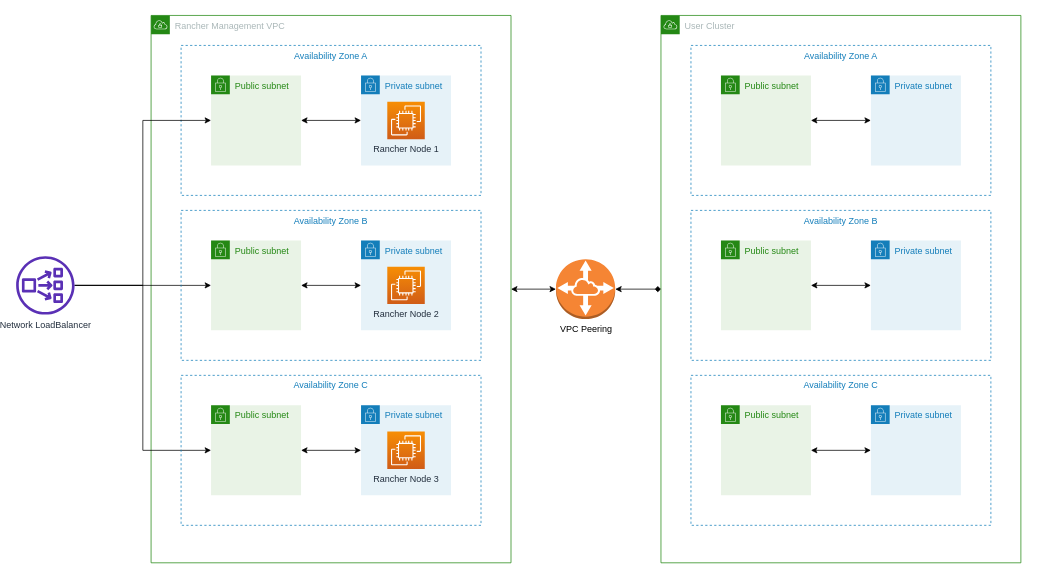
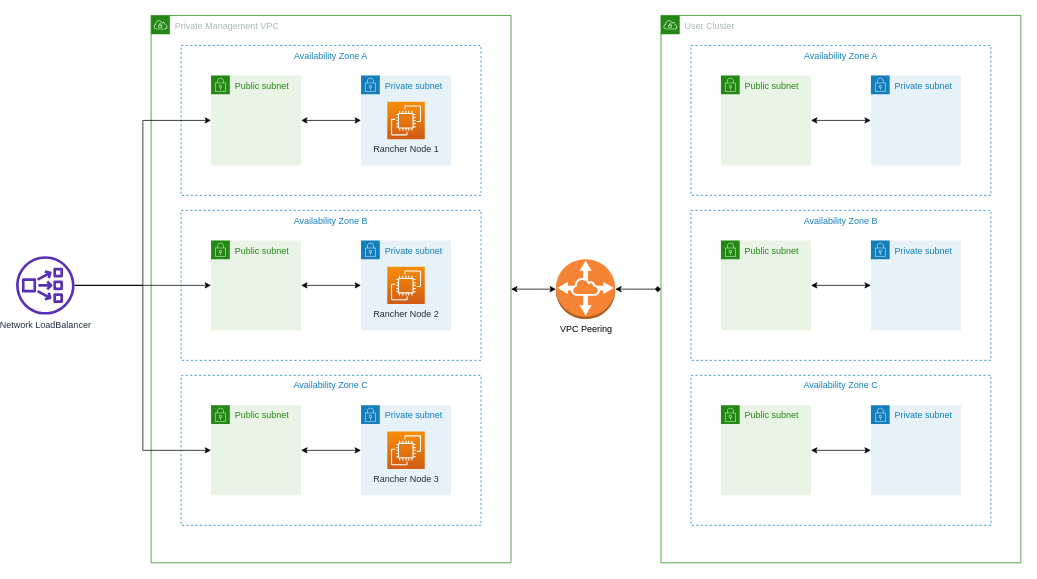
  <mxCell id="0" />
  <mxCell id="1" parent="0" />
  <mxCell id="2" style="edgeStyle=orthogonalEdgeStyle;rounded=0;orthogonalLoop=1;jettySize=auto;html=1;entryX=0;entryY=0.5;entryDx=0;entryDy=0;entryPerimeter=0;startArrow=classic;startFill=1;" edge="1" parent="1" source="3" target="37"><mxGeometry relative="1" as="geometry" /></mxCell>
- <mxCell id="3" value="Rancher Management VPC" style="points=[[0,0],[0.25,0],[0.5,0],[0.75,0],[1,0],[1,0.25],[1,0.5],[1,0.75],[1,1],[0.75,1],[0.5,1],[0.25,1],[0,1],[0,0.75],[0,0.5],[0,0.25]];outlineConnect=0;gradientColor=none;html=1;whiteSpace=wrap;fontSize=12;fontStyle=0;shape=mxgraph.aws4.group;grIcon=mxgraph.aws4.group_vpc;strokeColor=#248814;fillColor=none;verticalAlign=top;align=left;spacingLeft=30;fontColor=#AAB7B8;dashed=0;" vertex="1" parent="1"><mxGeometry x="200" y="20" width="480" height="730" as="geometry" /></mxCell>
+ <mxCell id="3" value="Private Management VPC" style="points=[[0,0],[0.25,0],[0.5,0],[0.75,0],[1,0],[1,0.25],[1,0.5],[1,0.75],[1,1],[0.75,1],[0.5,1],[0.25,1],[0,1],[0,0.75],[0,0.5],[0,0.25]];outlineConnect=0;gradientColor=none;html=1;whiteSpace=wrap;fontSize=12;fontStyle=0;shape=mxgraph.aws4.group;grIcon=mxgraph.aws4.group_vpc;strokeColor=#248814;fillColor=none;verticalAlign=top;align=left;spacingLeft=30;fontColor=#AAB7B8;dashed=0;" vertex="1" parent="1"><mxGeometry x="200" y="20" width="480" height="730" as="geometry" /></mxCell>
  <mxCell id="4" value="Availability Zone A" style="fillColor=none;strokeColor=#147EBA;dashed=1;verticalAlign=top;fontStyle=0;fontColor=#147EBA;" vertex="1" parent="1"><mxGeometry x="240" y="60" width="400" height="200" as="geometry" /></mxCell>
  <mxCell id="5" value="Private subnet" style="points=[[0,0],[0.25,0],[0.5,0],[0.75,0],[1,0],[1,0.25],[1,0.5],[1,0.75],[1,1],[0.75,1],[0.5,1],[0.25,1],[0,1],[0,0.75],[0,0.5],[0,0.25]];outlineConnect=0;gradientColor=none;html=1;whiteSpace=wrap;fontSize=12;fontStyle=0;shape=mxgraph.aws4.group;grIcon=mxgraph.aws4.group_security_group;grStroke=0;strokeColor=#147EBA;fillColor=#E6F2F8;verticalAlign=top;align=left;spacingLeft=30;fontColor=#147EBA;dashed=0;" vertex="1" parent="1"><mxGeometry x="480" y="100" width="120" height="120" as="geometry" /></mxCell>
  <mxCell id="6" value="Rancher Node 1" style="outlineConnect=0;fontColor=#232F3E;gradientColor=#F78E04;gradientDirection=north;fillColor=#D05C17;strokeColor=#ffffff;dashed=0;verticalLabelPosition=bottom;verticalAlign=top;align=center;html=1;fontSize=12;fontStyle=0;aspect=fixed;shape=mxgraph.aws4.resourceIcon;resIcon=mxgraph.aws4.ec2;" vertex="1" parent="1"><mxGeometry x="515" y="135" width="50" height="50" as="geometry" /></mxCell>
  <mxCell id="7" style="edgeStyle=orthogonalEdgeStyle;rounded=0;orthogonalLoop=1;jettySize=auto;html=1;startArrow=classic;startFill=1;" edge="1" parent="1" source="8" target="5"><mxGeometry relative="1" as="geometry" /></mxCell>
  <mxCell id="8" value="Public subnet" style="points=[[0,0],[0.25,0],[0.5,0],[0.75,0],[1,0],[1,0.25],[1,0.5],[1,0.75],[1,1],[0.75,1],[0.5,1],[0.25,1],[0,1],[0,0.75],[0,0.5],[0,0.25]];outlineConnect=0;gradientColor=none;html=1;whiteSpace=wrap;fontSize=12;fontStyle=0;shape=mxgraph.aws4.group;grIcon=mxgraph.aws4.group_security_group;grStroke=0;strokeColor=#248814;fillColor=#E9F3E6;verticalAlign=top;align=left;spacingLeft=30;fontColor=#248814;dashed=0;" vertex="1" parent="1"><mxGeometry x="280" y="100" width="120" height="120" as="geometry" /></mxCell>
  <mxCell id="9" style="edgeStyle=orthogonalEdgeStyle;rounded=0;orthogonalLoop=1;jettySize=auto;html=1;entryX=0;entryY=0.5;entryDx=0;entryDy=0;" edge="1" parent="1" source="12" target="8"><mxGeometry relative="1" as="geometry" /></mxCell>
  <mxCell id="10" style="edgeStyle=orthogonalEdgeStyle;rounded=0;orthogonalLoop=1;jettySize=auto;html=1;" edge="1" parent="1" source="12" target="17"><mxGeometry relative="1" as="geometry" /></mxCell>
  <mxCell id="11" style="edgeStyle=orthogonalEdgeStyle;rounded=0;orthogonalLoop=1;jettySize=auto;html=1;entryX=0;entryY=0.5;entryDx=0;entryDy=0;" edge="1" parent="1" source="12" target="22"><mxGeometry relative="1" as="geometry" /></mxCell>
  <mxCell id="12" value="Network LoadBalancer" style="outlineConnect=0;fontColor=#232F3E;gradientColor=none;fillColor=#5A30B5;strokeColor=none;dashed=0;verticalLabelPosition=bottom;verticalAlign=top;align=center;html=1;fontSize=12;fontStyle=0;aspect=fixed;pointerEvents=1;shape=mxgraph.aws4.network_load_balancer;" vertex="1" parent="1"><mxGeometry x="20" y="341" width="78" height="78" as="geometry" /></mxCell>
  <mxCell id="13" value="Availability Zone B" style="fillColor=none;strokeColor=#147EBA;dashed=1;verticalAlign=top;fontStyle=0;fontColor=#147EBA;" vertex="1" parent="1"><mxGeometry x="240" y="280" width="400" height="200" as="geometry" /></mxCell>
  <mxCell id="14" value="Private subnet" style="points=[[0,0],[0.25,0],[0.5,0],[0.75,0],[1,0],[1,0.25],[1,0.5],[1,0.75],[1,1],[0.75,1],[0.5,1],[0.25,1],[0,1],[0,0.75],[0,0.5],[0,0.25]];outlineConnect=0;gradientColor=none;html=1;whiteSpace=wrap;fontSize=12;fontStyle=0;shape=mxgraph.aws4.group;grIcon=mxgraph.aws4.group_security_group;grStroke=0;strokeColor=#147EBA;fillColor=#E6F2F8;verticalAlign=top;align=left;spacingLeft=30;fontColor=#147EBA;dashed=0;" vertex="1" parent="1"><mxGeometry x="480" y="320" width="120" height="120" as="geometry" /></mxCell>
  <mxCell id="15" value="Rancher Node 2" style="outlineConnect=0;fontColor=#232F3E;gradientColor=#F78E04;gradientDirection=north;fillColor=#D05C17;strokeColor=#ffffff;dashed=0;verticalLabelPosition=bottom;verticalAlign=top;align=center;html=1;fontSize=12;fontStyle=0;aspect=fixed;shape=mxgraph.aws4.resourceIcon;resIcon=mxgraph.aws4.ec2;" vertex="1" parent="1"><mxGeometry x="515" y="355" width="50" height="50" as="geometry" /></mxCell>
  <mxCell id="16" style="edgeStyle=orthogonalEdgeStyle;rounded=0;orthogonalLoop=1;jettySize=auto;html=1;exitX=1;exitY=0.5;exitDx=0;exitDy=0;entryX=0;entryY=0.5;entryDx=0;entryDy=0;startArrow=classic;startFill=1;" edge="1" parent="1" source="17" target="14"><mxGeometry relative="1" as="geometry" /></mxCell>
  <mxCell id="17" value="Public subnet" style="points=[[0,0],[0.25,0],[0.5,0],[0.75,0],[1,0],[1,0.25],[1,0.5],[1,0.75],[1,1],[0.75,1],[0.5,1],[0.25,1],[0,1],[0,0.75],[0,0.5],[0,0.25]];outlineConnect=0;gradientColor=none;html=1;whiteSpace=wrap;fontSize=12;fontStyle=0;shape=mxgraph.aws4.group;grIcon=mxgraph.aws4.group_security_group;grStroke=0;strokeColor=#248814;fillColor=#E9F3E6;verticalAlign=top;align=left;spacingLeft=30;fontColor=#248814;dashed=0;" vertex="1" parent="1"><mxGeometry x="280" y="320" width="120" height="120" as="geometry" /></mxCell>
  <mxCell id="18" value="Availability Zone C" style="fillColor=none;strokeColor=#147EBA;dashed=1;verticalAlign=top;fontStyle=0;fontColor=#147EBA;" vertex="1" parent="1"><mxGeometry x="240" y="500" width="400" height="200" as="geometry" /></mxCell>
  <mxCell id="19" value="Private subnet" style="points=[[0,0],[0.25,0],[0.5,0],[0.75,0],[1,0],[1,0.25],[1,0.5],[1,0.75],[1,1],[0.75,1],[0.5,1],[0.25,1],[0,1],[0,0.75],[0,0.5],[0,0.25]];outlineConnect=0;gradientColor=none;html=1;whiteSpace=wrap;fontSize=12;fontStyle=0;shape=mxgraph.aws4.group;grIcon=mxgraph.aws4.group_security_group;grStroke=0;strokeColor=#147EBA;fillColor=#E6F2F8;verticalAlign=top;align=left;spacingLeft=30;fontColor=#147EBA;dashed=0;" vertex="1" parent="1"><mxGeometry x="480" y="540" width="120" height="120" as="geometry" /></mxCell>
  <mxCell id="20" value="Rancher Node 3" style="outlineConnect=0;fontColor=#232F3E;gradientColor=#F78E04;gradientDirection=north;fillColor=#D05C17;strokeColor=#ffffff;dashed=0;verticalLabelPosition=bottom;verticalAlign=top;align=center;html=1;fontSize=12;fontStyle=0;aspect=fixed;shape=mxgraph.aws4.resourceIcon;resIcon=mxgraph.aws4.ec2;" vertex="1" parent="1"><mxGeometry x="515" y="575" width="50" height="50" as="geometry" /></mxCell>
  <mxCell id="21" style="edgeStyle=orthogonalEdgeStyle;rounded=0;orthogonalLoop=1;jettySize=auto;html=1;exitX=1;exitY=0.5;exitDx=0;exitDy=0;startArrow=classic;startFill=1;" edge="1" parent="1" source="22" target="19"><mxGeometry relative="1" as="geometry" /></mxCell>
  <mxCell id="22" value="Public subnet" style="points=[[0,0],[0.25,0],[0.5,0],[0.75,0],[1,0],[1,0.25],[1,0.5],[1,0.75],[1,1],[0.75,1],[0.5,1],[0.25,1],[0,1],[0,0.75],[0,0.5],[0,0.25]];outlineConnect=0;gradientColor=none;html=1;whiteSpace=wrap;fontSize=12;fontStyle=0;shape=mxgraph.aws4.group;grIcon=mxgraph.aws4.group_security_group;grStroke=0;strokeColor=#248814;fillColor=#E9F3E6;verticalAlign=top;align=left;spacingLeft=30;fontColor=#248814;dashed=0;" vertex="1" parent="1"><mxGeometry x="280" y="540" width="120" height="120" as="geometry" /></mxCell>
  <mxCell id="23" value="User Cluster" style="points=[[0,0],[0.25,0],[0.5,0],[0.75,0],[1,0],[1,0.25],[1,0.5],[1,0.75],[1,1],[0.75,1],[0.5,1],[0.25,1],[0,1],[0,0.75],[0,0.5],[0,0.25]];outlineConnect=0;gradientColor=none;html=1;whiteSpace=wrap;fontSize=12;fontStyle=0;shape=mxgraph.aws4.group;grIcon=mxgraph.aws4.group_vpc;strokeColor=#248814;fillColor=none;verticalAlign=top;align=left;spacingLeft=30;fontColor=#AAB7B8;dashed=0;" vertex="1" parent="1"><mxGeometry x="880" y="20" width="480" height="730" as="geometry" /></mxCell>
  <mxCell id="24" value="Availability Zone A" style="fillColor=none;strokeColor=#147EBA;dashed=1;verticalAlign=top;fontStyle=0;fontColor=#147EBA;" vertex="1" parent="1"><mxGeometry x="920" y="60" width="400" height="200" as="geometry" /></mxCell>
  <mxCell id="25" value="Private subnet" style="points=[[0,0],[0.25,0],[0.5,0],[0.75,0],[1,0],[1,0.25],[1,0.5],[1,0.75],[1,1],[0.75,1],[0.5,1],[0.25,1],[0,1],[0,0.75],[0,0.5],[0,0.25]];outlineConnect=0;gradientColor=none;html=1;whiteSpace=wrap;fontSize=12;fontStyle=0;shape=mxgraph.aws4.group;grIcon=mxgraph.aws4.group_security_group;grStroke=0;strokeColor=#147EBA;fillColor=#E6F2F8;verticalAlign=top;align=left;spacingLeft=30;fontColor=#147EBA;dashed=0;" vertex="1" parent="1"><mxGeometry x="1160" y="100" width="120" height="120" as="geometry" /></mxCell>
  <mxCell id="26" style="edgeStyle=orthogonalEdgeStyle;rounded=0;orthogonalLoop=1;jettySize=auto;html=1;startArrow=classic;startFill=1;" edge="1" parent="1" source="27" target="25"><mxGeometry relative="1" as="geometry" /></mxCell>
  <mxCell id="27" value="Public subnet" style="points=[[0,0],[0.25,0],[0.5,0],[0.75,0],[1,0],[1,0.25],[1,0.5],[1,0.75],[1,1],[0.75,1],[0.5,1],[0.25,1],[0,1],[0,0.75],[0,0.5],[0,0.25]];outlineConnect=0;gradientColor=none;html=1;whiteSpace=wrap;fontSize=12;fontStyle=0;shape=mxgraph.aws4.group;grIcon=mxgraph.aws4.group_security_group;grStroke=0;strokeColor=#248814;fillColor=#E9F3E6;verticalAlign=top;align=left;spacingLeft=30;fontColor=#248814;dashed=0;" vertex="1" parent="1"><mxGeometry x="960" y="100" width="120" height="120" as="geometry" /></mxCell>
  <mxCell id="28" value="Availability Zone B" style="fillColor=none;strokeColor=#147EBA;dashed=1;verticalAlign=top;fontStyle=0;fontColor=#147EBA;" vertex="1" parent="1"><mxGeometry x="920" y="280" width="400" height="200" as="geometry" /></mxCell>
  <mxCell id="29" value="Private subnet" style="points=[[0,0],[0.25,0],[0.5,0],[0.75,0],[1,0],[1,0.25],[1,0.5],[1,0.75],[1,1],[0.75,1],[0.5,1],[0.25,1],[0,1],[0,0.75],[0,0.5],[0,0.25]];outlineConnect=0;gradientColor=none;html=1;whiteSpace=wrap;fontSize=12;fontStyle=0;shape=mxgraph.aws4.group;grIcon=mxgraph.aws4.group_security_group;grStroke=0;strokeColor=#147EBA;fillColor=#E6F2F8;verticalAlign=top;align=left;spacingLeft=30;fontColor=#147EBA;dashed=0;" vertex="1" parent="1"><mxGeometry x="1160" y="320" width="120" height="120" as="geometry" /></mxCell>
  <mxCell id="30" style="edgeStyle=orthogonalEdgeStyle;rounded=0;orthogonalLoop=1;jettySize=auto;html=1;exitX=1;exitY=0.5;exitDx=0;exitDy=0;entryX=0;entryY=0.5;entryDx=0;entryDy=0;startArrow=classic;startFill=1;" edge="1" parent="1" source="31" target="29"><mxGeometry relative="1" as="geometry" /></mxCell>
  <mxCell id="31" value="Public subnet" style="points=[[0,0],[0.25,0],[0.5,0],[0.75,0],[1,0],[1,0.25],[1,0.5],[1,0.75],[1,1],[0.75,1],[0.5,1],[0.25,1],[0,1],[0,0.75],[0,0.5],[0,0.25]];outlineConnect=0;gradientColor=none;html=1;whiteSpace=wrap;fontSize=12;fontStyle=0;shape=mxgraph.aws4.group;grIcon=mxgraph.aws4.group_security_group;grStroke=0;strokeColor=#248814;fillColor=#E9F3E6;verticalAlign=top;align=left;spacingLeft=30;fontColor=#248814;dashed=0;" vertex="1" parent="1"><mxGeometry x="960" y="320" width="120" height="120" as="geometry" /></mxCell>
  <mxCell id="32" value="Availability Zone C" style="fillColor=none;strokeColor=#147EBA;dashed=1;verticalAlign=top;fontStyle=0;fontColor=#147EBA;" vertex="1" parent="1"><mxGeometry x="920" y="500" width="400" height="200" as="geometry" /></mxCell>
  <mxCell id="33" value="Private subnet" style="points=[[0,0],[0.25,0],[0.5,0],[0.75,0],[1,0],[1,0.25],[1,0.5],[1,0.75],[1,1],[0.75,1],[0.5,1],[0.25,1],[0,1],[0,0.75],[0,0.5],[0,0.25]];outlineConnect=0;gradientColor=none;html=1;whiteSpace=wrap;fontSize=12;fontStyle=0;shape=mxgraph.aws4.group;grIcon=mxgraph.aws4.group_security_group;grStroke=0;strokeColor=#147EBA;fillColor=#E6F2F8;verticalAlign=top;align=left;spacingLeft=30;fontColor=#147EBA;dashed=0;" vertex="1" parent="1"><mxGeometry x="1160" y="540" width="120" height="120" as="geometry" /></mxCell>
  <mxCell id="34" style="edgeStyle=orthogonalEdgeStyle;rounded=0;orthogonalLoop=1;jettySize=auto;html=1;exitX=1;exitY=0.5;exitDx=0;exitDy=0;startArrow=classic;startFill=1;" edge="1" parent="1" source="35" target="33"><mxGeometry relative="1" as="geometry" /></mxCell>
  <mxCell id="35" value="Public subnet" style="points=[[0,0],[0.25,0],[0.5,0],[0.75,0],[1,0],[1,0.25],[1,0.5],[1,0.75],[1,1],[0.75,1],[0.5,1],[0.25,1],[0,1],[0,0.75],[0,0.5],[0,0.25]];outlineConnect=0;gradientColor=none;html=1;whiteSpace=wrap;fontSize=12;fontStyle=0;shape=mxgraph.aws4.group;grIcon=mxgraph.aws4.group_security_group;grStroke=0;strokeColor=#248814;fillColor=#E9F3E6;verticalAlign=top;align=left;spacingLeft=30;fontColor=#248814;dashed=0;" vertex="1" parent="1"><mxGeometry x="960" y="540" width="120" height="120" as="geometry" /></mxCell>
  <mxCell id="36" style="edgeStyle=orthogonalEdgeStyle;rounded=0;orthogonalLoop=1;jettySize=auto;html=1;startArrow=classic;startFill=1;endArrow=diamond;" edge="1" parent="1" source="37" target="23"><mxGeometry relative="1" as="geometry" /></mxCell>
  <mxCell id="37" value="VPC Peering" style="outlineConnect=0;dashed=0;verticalLabelPosition=bottom;verticalAlign=top;align=center;html=1;shape=mxgraph.aws3.vpc_peering;fillColor=#F58534;gradientColor=none;" vertex="1" parent="1"><mxGeometry x="740" y="345" width="79" height="80" as="geometry" /></mxCell>
